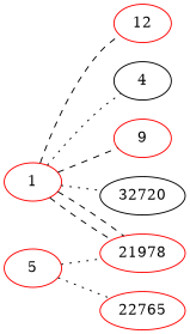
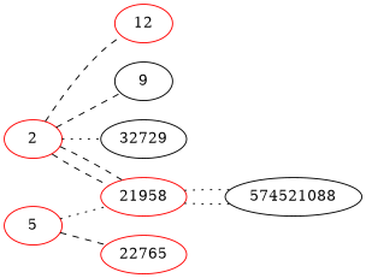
  graph {
    rankdir=LR
    node [color=red]
    edge [style=dotted]
-   1
-   21958 [label=21978]
+   1 [label=2]
+   21958
    n3 [label=12]
-   4 [color=black]
-   9
-   32720 [color=black]
+   9 [color=black]
+   32720 [color=black label=32729]
+   574521088 [color=black]
    5
    n9 [label=22765]
    1 -- 21958 [style=dashed]
    1 -- 21958 [style=dashed]
    1 -- n3 [style=dashed]
-   1 -- 4
    1 -- 9 [style=dashed]
    1 -- 32720
+   21958 -- 574521088
+   21958 -- 574521088
    5 -- 21958
-   5 -- n9
+   5 -- n9 [style=dashed]
  }
